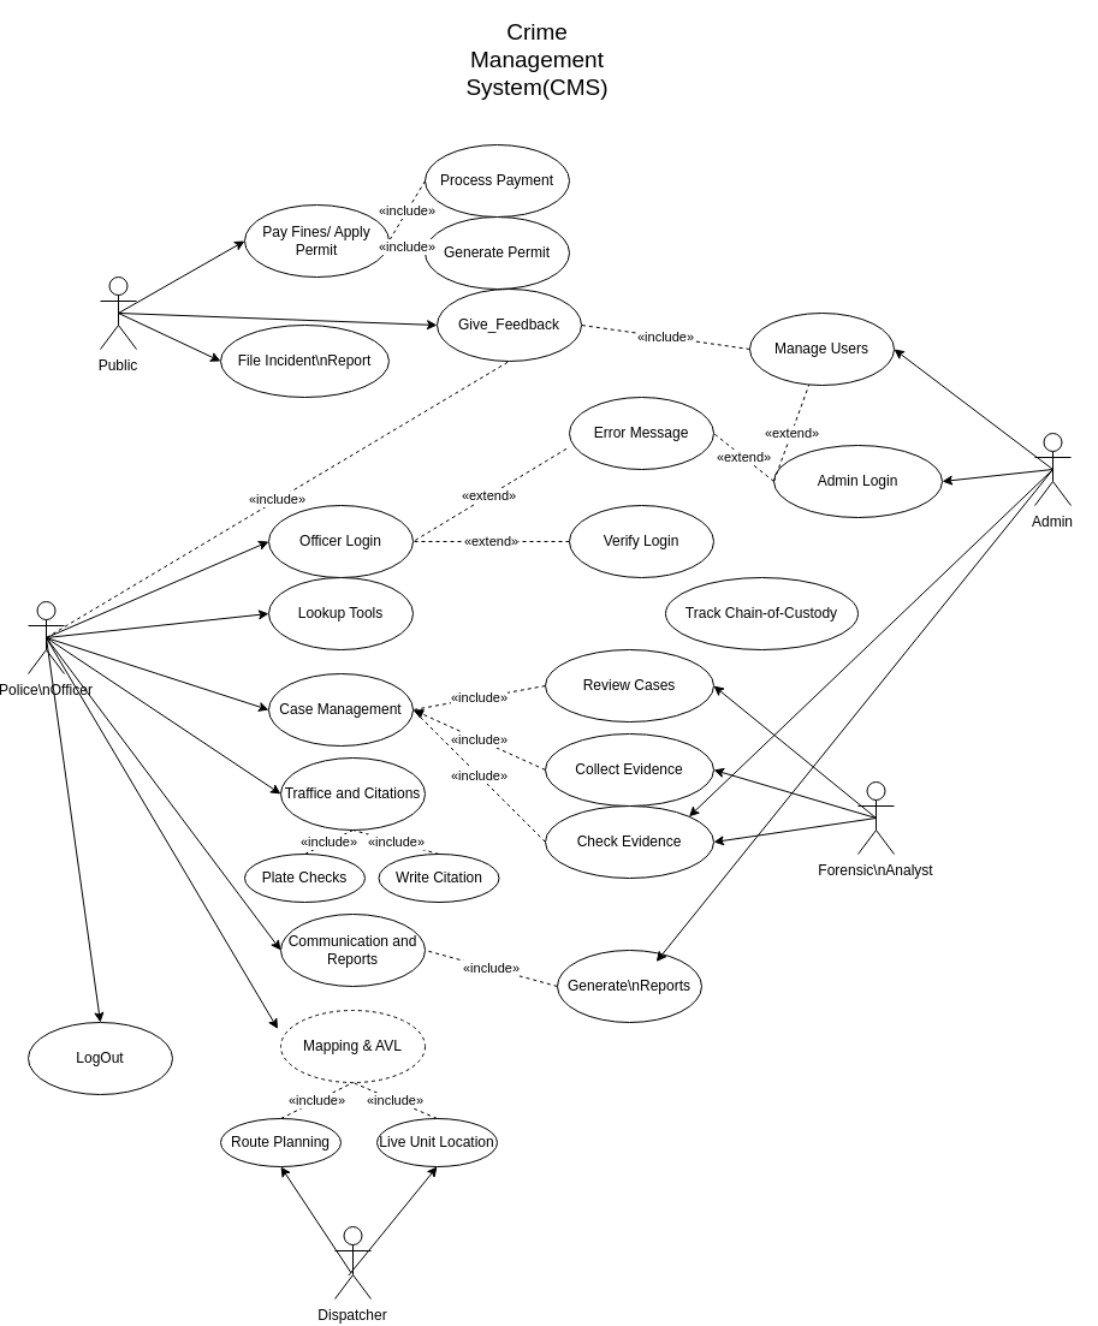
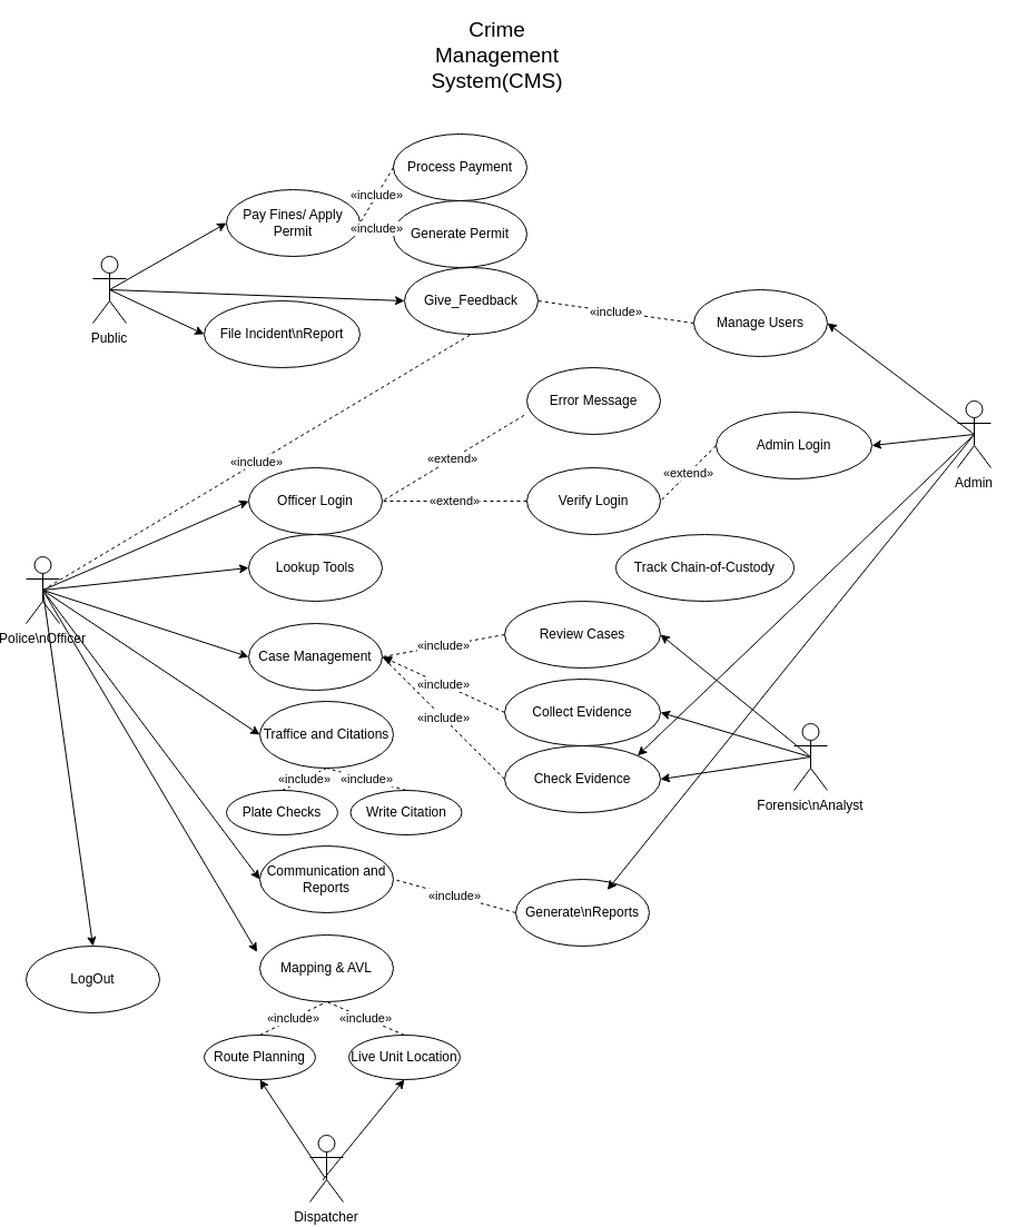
  <mxCell id="0" />
  <mxCell id="1" parent="0" />
  <mxCell id="2" value="Public" style="shape=umlActor;verticalLabelPosition=bottom;verticalAlign=top;" parent="1" vertex="1"><mxGeometry x="80" y="230" width="30" height="60" as="geometry" /></mxCell>
  <mxCell id="3" value="Police\nOfficer" style="shape=umlActor;verticalLabelPosition=bottom;verticalAlign=top;" parent="1" vertex="1"><mxGeometry x="20" y="500" width="30" height="60" as="geometry" /></mxCell>
  <mxCell id="4" value="Forensic\nAnalyst" style="shape=umlActor;verticalLabelPosition=bottom;verticalAlign=top;" parent="1" vertex="1"><mxGeometry x="710" y="650" width="30" height="60" as="geometry" /></mxCell>
  <mxCell id="5" value="Admin" style="shape=umlActor;verticalLabelPosition=bottom;verticalAlign=top;" parent="1" vertex="1"><mxGeometry x="857" y="360" width="30" height="60" as="geometry" /></mxCell>
  <mxCell id="6" value="File Incident\nReport" style="ellipse;whiteSpace=wrap;html=1;" parent="1" vertex="1"><mxGeometry x="180" y="270" width="140" height="60" as="geometry" /></mxCell>
  <mxCell id="7" value="Review Cases" style="ellipse;whiteSpace=wrap;html=1;" parent="1" vertex="1"><mxGeometry x="450" y="540" width="140" height="60" as="geometry" /></mxCell>
  <mxCell id="8" value="Track Chain-of-Custody" style="ellipse;whiteSpace=wrap;html=1;" parent="1" vertex="1"><mxGeometry x="550" y="480" width="160" height="60" as="geometry" /></mxCell>
  <mxCell id="9" value="Generate\nReports" style="ellipse;whiteSpace=wrap;html=1;" parent="1" vertex="1"><mxGeometry x="460" y="790" width="120" height="60" as="geometry" /></mxCell>
  <mxCell id="10" value="Give_Feedback" style="ellipse;whiteSpace=wrap;html=1;" parent="1" vertex="1"><mxGeometry x="360" y="240" width="120" height="60" as="geometry" /></mxCell>
  <mxCell id="11" value="&lt;font style=&quot;font-size: 19px;&quot;&gt;Crime Management System(CMS)&lt;/font&gt;" style="text;html=1;align=center;verticalAlign=middle;whiteSpace=wrap;rounded=0;" parent="1" vertex="1"><mxGeometry x="375" y="20" width="137" height="60" as="geometry" /></mxCell>
  <mxCell id="12" value="Officer Login" style="ellipse;whiteSpace=wrap;html=1;" parent="1" vertex="1"><mxGeometry x="220" y="420" width="120" height="60" as="geometry" /></mxCell>
  <mxCell id="13" value="Lookup Tools" style="ellipse;whiteSpace=wrap;html=1;" parent="1" vertex="1"><mxGeometry x="220" y="480" width="120" height="60" as="geometry" /></mxCell>
  <mxCell id="14" value="LogOut" style="ellipse;whiteSpace=wrap;html=1;" parent="1" vertex="1"><mxGeometry x="20" y="850" width="120" height="60" as="geometry" /></mxCell>
  <mxCell id="15" value="Pay Fines/ Apply Permit" style="ellipse;whiteSpace=wrap;html=1;" parent="1" vertex="1"><mxGeometry x="200" y="170" width="120" height="60" as="geometry" /></mxCell>
  <mxCell id="16" value="" style="endArrow=classic;html=1;rounded=0;exitX=0.5;exitY=0.5;exitDx=0;exitDy=0;exitPerimeter=0;entryX=0;entryY=0.5;entryDx=0;entryDy=0;" parent="1" source="2" target="15" edge="1"><mxGeometry width="50" height="50" relative="1" as="geometry"><mxPoint x="480" y="520" as="sourcePoint" /><mxPoint x="530" y="470" as="targetPoint" /></mxGeometry></mxCell>
  <mxCell id="17" value="" style="endArrow=classic;html=1;rounded=0;entryX=0;entryY=0.5;entryDx=0;entryDy=0;exitX=0.5;exitY=0.5;exitDx=0;exitDy=0;exitPerimeter=0;" parent="1" source="2" target="6" edge="1"><mxGeometry width="50" height="50" relative="1" as="geometry"><mxPoint x="100" y="260" as="sourcePoint" /><mxPoint x="270" y="220" as="targetPoint" /></mxGeometry></mxCell>
  <mxCell id="18" value="" style="endArrow=classic;html=1;rounded=0;entryX=0;entryY=0.5;entryDx=0;entryDy=0;exitX=0.5;exitY=0.5;exitDx=0;exitDy=0;exitPerimeter=0;" parent="1" source="2" target="10" edge="1"><mxGeometry width="50" height="50" relative="1" as="geometry"><mxPoint x="110" y="270" as="sourcePoint" /><mxPoint x="270" y="310" as="targetPoint" /></mxGeometry></mxCell>
  <mxCell id="19" value="" style="endArrow=classic;html=1;rounded=0;entryX=0;entryY=0.5;entryDx=0;entryDy=0;exitX=0.5;exitY=0.5;exitDx=0;exitDy=0;exitPerimeter=0;" parent="1" source="3" target="12" edge="1"><mxGeometry width="50" height="50" relative="1" as="geometry"><mxPoint x="120" y="280" as="sourcePoint" /><mxPoint x="280" y="320" as="targetPoint" /></mxGeometry></mxCell>
  <mxCell id="20" value="" style="endArrow=classic;html=1;rounded=0;entryX=0;entryY=0.5;entryDx=0;entryDy=0;exitX=0.5;exitY=0.5;exitDx=0;exitDy=0;exitPerimeter=0;" parent="1" source="3" target="13" edge="1"><mxGeometry width="50" height="50" relative="1" as="geometry"><mxPoint x="130" y="290" as="sourcePoint" /><mxPoint x="290" y="330" as="targetPoint" /></mxGeometry></mxCell>
  <mxCell id="21" value="" style="endArrow=classic;html=1;rounded=0;entryX=0.5;entryY=0;entryDx=0;entryDy=0;exitX=0.5;exitY=0.5;exitDx=0;exitDy=0;exitPerimeter=0;" parent="1" source="3" target="14" edge="1"><mxGeometry width="50" height="50" relative="1" as="geometry"><mxPoint x="140" y="300" as="sourcePoint" /><mxPoint x="300" y="340" as="targetPoint" /></mxGeometry></mxCell>
  <mxCell id="22" value="Case Management" style="ellipse;whiteSpace=wrap;html=1;" parent="1" vertex="1"><mxGeometry x="220" y="560" width="120" height="60" as="geometry" /></mxCell>
  <mxCell id="23" value="" style="endArrow=classic;html=1;rounded=0;entryX=0;entryY=0.5;entryDx=0;entryDy=0;exitX=0.5;exitY=0.5;exitDx=0;exitDy=0;exitPerimeter=0;" parent="1" source="3" target="22" edge="1"><mxGeometry width="50" height="50" relative="1" as="geometry"><mxPoint x="105" y="470" as="sourcePoint" /><mxPoint x="215" y="328" as="targetPoint" /></mxGeometry></mxCell>
  <mxCell id="24" value="«extend»" style="dashed=1;html=1;endArrow=none;entryX=1;entryY=0.5;entryDx=0;entryDy=0;exitX=-0.021;exitY=0.714;exitDx=0;exitDy=0;exitPerimeter=0;" parent="1" source="25" target="12" edge="1"><mxGeometry relative="1" as="geometry"><mxPoint x="390" y="340" as="sourcePoint" /><mxPoint x="800" y="280" as="targetPoint" /></mxGeometry></mxCell>
  <mxCell id="25" value="Error Message" style="ellipse;whiteSpace=wrap;html=1;" parent="1" vertex="1"><mxGeometry x="470" y="330" width="120" height="60" as="geometry" /></mxCell>
  <mxCell id="26" value="Verify Login" style="ellipse;whiteSpace=wrap;html=1;" parent="1" vertex="1"><mxGeometry x="470" y="420" width="120" height="60" as="geometry" /></mxCell>
  <mxCell id="27" value="«extend»" style="dashed=1;html=1;endArrow=none;entryX=1;entryY=0.5;entryDx=0;entryDy=0;exitX=0;exitY=0.5;exitDx=0;exitDy=0;" parent="1" source="26" target="12" edge="1"><mxGeometry relative="1" as="geometry"><mxPoint x="400" y="350" as="sourcePoint" /><mxPoint x="312" y="405" as="targetPoint" /></mxGeometry></mxCell>
  <mxCell id="28" value="Traffice and Citations" style="ellipse;whiteSpace=wrap;html=1;" parent="1" vertex="1"><mxGeometry x="230" y="630" width="120" height="60" as="geometry" /></mxCell>
- <mxCell id="29" value="Mapping &amp;amp; AVL" style="ellipse;whiteSpace=wrap;html=1;dashed=1;" parent="1" vertex="1"><mxGeometry x="230" y="840" width="120" height="60" as="geometry" /></mxCell>
+ <mxCell id="29" value="Mapping &amp;amp; AVL" style="ellipse;whiteSpace=wrap;html=1;" parent="1" vertex="1"><mxGeometry x="230" y="840" width="120" height="60" as="geometry" /></mxCell>
  <mxCell id="30" value="Communication and Reports" style="ellipse;whiteSpace=wrap;html=1;" parent="1" vertex="1"><mxGeometry x="230" y="760" width="120" height="60" as="geometry" /></mxCell>
  <mxCell id="31" value="" style="endArrow=classic;html=1;rounded=0;entryX=0;entryY=0.5;entryDx=0;entryDy=0;exitX=0.5;exitY=0.5;exitDx=0;exitDy=0;exitPerimeter=0;" parent="1" source="3" target="28" edge="1"><mxGeometry width="50" height="50" relative="1" as="geometry"><mxPoint x="105" y="470" as="sourcePoint" /><mxPoint x="195" y="590" as="targetPoint" /></mxGeometry></mxCell>
  <mxCell id="32" value="" style="endArrow=classic;html=1;rounded=0;entryX=-0.021;entryY=0.256;entryDx=0;entryDy=0;exitX=0.5;exitY=0.5;exitDx=0;exitDy=0;exitPerimeter=0;entryPerimeter=0;" parent="1" source="3" target="29" edge="1"><mxGeometry width="50" height="50" relative="1" as="geometry"><mxPoint x="115" y="480" as="sourcePoint" /><mxPoint x="205" y="600" as="targetPoint" /></mxGeometry></mxCell>
  <mxCell id="33" value="" style="endArrow=classic;html=1;rounded=0;entryX=0;entryY=0.5;entryDx=0;entryDy=0;exitX=0.5;exitY=0.5;exitDx=0;exitDy=0;exitPerimeter=0;" parent="1" source="3" target="30" edge="1"><mxGeometry width="50" height="50" relative="1" as="geometry"><mxPoint x="40" y="530" as="sourcePoint" /><mxPoint x="225" y="620" as="targetPoint" /></mxGeometry></mxCell>
  <mxCell id="34" value="«include»" style="dashed=1;html=1;endArrow=none;entryX=1;entryY=0.5;entryDx=0;entryDy=0;exitX=0;exitY=0.5;exitDx=0;exitDy=0;" parent="1" source="40" target="22" edge="1"><mxGeometry relative="1" as="geometry"><mxPoint x="430" y="450" as="sourcePoint" /><mxPoint x="360" y="410" as="targetPoint" /></mxGeometry></mxCell>
  <mxCell id="35" value="" style="endArrow=classic;html=1;rounded=0;exitX=0.5;exitY=0.5;exitDx=0;exitDy=0;exitPerimeter=0;entryX=1;entryY=0.5;entryDx=0;entryDy=0;" parent="1" source="4" target="40" edge="1"><mxGeometry width="50" height="50" relative="1" as="geometry"><mxPoint x="668.5" y="745" as="sourcePoint" /><mxPoint x="470" y="680" as="targetPoint" /></mxGeometry></mxCell>
  <mxCell id="36" value="" style="endArrow=classic;html=1;rounded=0;entryX=0.686;entryY=0.158;entryDx=0;entryDy=0;exitX=0.5;exitY=0.5;exitDx=0;exitDy=0;exitPerimeter=0;entryPerimeter=0;" parent="1" source="5" target="9" edge="1"><mxGeometry width="50" height="50" relative="1" as="geometry"><mxPoint x="75" y="570" as="sourcePoint" /><mxPoint x="270" y="540" as="targetPoint" /></mxGeometry></mxCell>
  <mxCell id="37" value="«include»" style="dashed=1;html=1;endArrow=none;entryX=1;entryY=0.5;entryDx=0;entryDy=0;exitX=0;exitY=0.5;exitDx=0;exitDy=0;" parent="1" source="9" target="30" edge="1"><mxGeometry relative="1" as="geometry"><mxPoint x="560" y="760" as="sourcePoint" /><mxPoint x="400" y="650" as="targetPoint" /></mxGeometry></mxCell>
  <mxCell id="38" value="«include»" style="dashed=1;html=1;endArrow=none;entryX=1;entryY=0.5;entryDx=0;entryDy=0;exitX=0;exitY=0.5;exitDx=0;exitDy=0;" parent="1" source="7" target="22" edge="1"><mxGeometry relative="1" as="geometry"><mxPoint x="480" y="560" as="sourcePoint" /><mxPoint x="360" y="590" as="targetPoint" /></mxGeometry></mxCell>
  <mxCell id="39" value="" style="endArrow=classic;html=1;rounded=0;exitX=0.5;exitY=0.5;exitDx=0;exitDy=0;exitPerimeter=0;entryX=1;entryY=0;entryDx=0;entryDy=0;" parent="1" source="5" target="40" edge="1"><mxGeometry width="50" height="50" relative="1" as="geometry"><mxPoint x="585" y="980" as="sourcePoint" /><mxPoint x="540" y="530" as="targetPoint" /></mxGeometry></mxCell>
  <mxCell id="40" value="Check Evidence" style="ellipse;whiteSpace=wrap;html=1;" parent="1" vertex="1"><mxGeometry x="450" y="670" width="140" height="60" as="geometry" /></mxCell>
  <mxCell id="41" value="Admin Login" style="ellipse;whiteSpace=wrap;html=1;" parent="1" vertex="1"><mxGeometry x="640" y="370" width="140" height="60" as="geometry" /></mxCell>
  <mxCell id="42" value="" style="endArrow=classic;html=1;rounded=0;exitX=0.5;exitY=0.5;exitDx=0;exitDy=0;exitPerimeter=0;entryX=1;entryY=0.5;entryDx=0;entryDy=0;" parent="1" source="5" target="41" edge="1"><mxGeometry width="50" height="50" relative="1" as="geometry"><mxPoint x="765" y="470" as="sourcePoint" /><mxPoint x="580" y="619" as="targetPoint" /></mxGeometry></mxCell>
- <mxCell id="43" value="«extend»" style="dashed=1;html=1;endArrow=none;exitX=0;exitY=0.5;exitDx=0;exitDy=0;" parent="1" source="41" target="59" edge="1"><mxGeometry relative="1" as="geometry"><mxPoint x="480" y="530" as="sourcePoint" /><mxPoint x="360" y="590" as="targetPoint" /></mxGeometry></mxCell>
- <mxCell id="44" value="«extend»" style="dashed=1;html=1;endArrow=none;entryX=1;entryY=0.5;entryDx=0;entryDy=0;exitX=0;exitY=0.5;exitDx=0;exitDy=0;" parent="1" source="41" target="25" edge="1"><mxGeometry relative="1" as="geometry"><mxPoint x="610" y="410" as="sourcePoint" /><mxPoint x="550" y="450" as="targetPoint" /></mxGeometry></mxCell>
+ <mxCell id="43" value="«extend»" style="dashed=1;html=1;endArrow=none;entryX=1;entryY=0.5;entryDx=0;entryDy=0;exitX=0;exitY=0.5;exitDx=0;exitDy=0;" parent="1" source="41" target="26" edge="1"><mxGeometry relative="1" as="geometry"><mxPoint x="480" y="530" as="sourcePoint" /><mxPoint x="360" y="590" as="targetPoint" /></mxGeometry></mxCell>
  <mxCell id="45" value="Write Citation" style="ellipse;whiteSpace=wrap;html=1;" parent="1" vertex="1"><mxGeometry x="311.5" y="710" width="100" height="40" as="geometry" /></mxCell>
  <mxCell id="46" value="Route Planning" style="ellipse;whiteSpace=wrap;html=1;" parent="1" vertex="1"><mxGeometry x="180" y="930" width="100" height="40" as="geometry" /></mxCell>
  <mxCell id="47" value="«include»" style="dashed=1;html=1;endArrow=none;entryX=0.5;entryY=1;entryDx=0;entryDy=0;exitX=0.5;exitY=0;exitDx=0;exitDy=0;" parent="1" source="45" target="28" edge="1"><mxGeometry relative="1" as="geometry"><mxPoint x="470" y="640" as="sourcePoint" /><mxPoint x="360" y="590" as="targetPoint" /></mxGeometry></mxCell>
  <mxCell id="48" value="«include»" style="dashed=1;html=1;endArrow=none;exitX=0.5;exitY=0;exitDx=0;exitDy=0;entryX=0.5;entryY=1;entryDx=0;entryDy=0;" parent="1" source="46" target="29" edge="1"><mxGeometry relative="1" as="geometry"><mxPoint x="480" y="650" as="sourcePoint" /><mxPoint x="340" y="740" as="targetPoint" /></mxGeometry></mxCell>
  <mxCell id="49" value="Plate Checks" style="ellipse;whiteSpace=wrap;html=1;" parent="1" vertex="1"><mxGeometry x="200" y="710" width="100" height="40" as="geometry" /></mxCell>
  <mxCell id="50" value="Live Unit Location" style="ellipse;whiteSpace=wrap;html=1;" parent="1" vertex="1"><mxGeometry x="310" y="930" width="100" height="40" as="geometry" /></mxCell>
  <mxCell id="51" value="«include»" style="dashed=1;html=1;endArrow=none;entryX=0.5;entryY=1;entryDx=0;entryDy=0;exitX=0.5;exitY=0;exitDx=0;exitDy=0;" parent="1" source="49" target="28" edge="1"><mxGeometry relative="1" as="geometry"><mxPoint x="372" y="720" as="sourcePoint" /><mxPoint x="300" y="700" as="targetPoint" /></mxGeometry></mxCell>
  <mxCell id="52" value="«include»" style="dashed=1;html=1;endArrow=none;exitX=0.5;exitY=0;exitDx=0;exitDy=0;entryX=0.5;entryY=1;entryDx=0;entryDy=0;" parent="1" source="50" target="29" edge="1"><mxGeometry relative="1" as="geometry"><mxPoint x="390" y="820" as="sourcePoint" /><mxPoint x="350" y="800" as="targetPoint" /></mxGeometry></mxCell>
  <mxCell id="53" value="Dispatcher" style="shape=umlActor;verticalLabelPosition=bottom;verticalAlign=top;" parent="1" vertex="1"><mxGeometry x="275" y="1020" width="30" height="60" as="geometry" /></mxCell>
  <mxCell id="54" value="" style="endArrow=classic;html=1;rounded=0;exitX=0.45;exitY=0.639;exitDx=0;exitDy=0;exitPerimeter=0;entryX=0.5;entryY=1;entryDx=0;entryDy=0;" parent="1" source="53" target="46" edge="1"><mxGeometry width="50" height="50" relative="1" as="geometry"><mxPoint x="675" y="850" as="sourcePoint" /><mxPoint x="540" y="700" as="targetPoint" /></mxGeometry></mxCell>
  <mxCell id="55" value="" style="endArrow=classic;html=1;rounded=0;exitX=0.38;exitY=0.674;exitDx=0;exitDy=0;exitPerimeter=0;entryX=0.5;entryY=1;entryDx=0;entryDy=0;" parent="1" source="53" target="50" edge="1"><mxGeometry width="50" height="50" relative="1" as="geometry"><mxPoint x="685" y="860" as="sourcePoint" /><mxPoint x="550" y="710" as="targetPoint" /></mxGeometry></mxCell>
  <mxCell id="56" value="«include»" style="dashed=1;html=1;endArrow=none;entryX=1;entryY=0.5;entryDx=0;entryDy=0;exitX=0;exitY=0.5;exitDx=0;exitDy=0;" parent="1" source="59" target="10" edge="1"><mxGeometry relative="1" as="geometry"><mxPoint x="650" y="410" as="sourcePoint" /><mxPoint x="600" y="370" as="targetPoint" /></mxGeometry></mxCell>
  <mxCell id="57" value="«include»" style="dashed=1;html=1;endArrow=none;entryX=0.5;entryY=1;entryDx=0;entryDy=0;exitX=0.5;exitY=0.5;exitDx=0;exitDy=0;exitPerimeter=0;" parent="1" source="3" target="10" edge="1"><mxGeometry relative="1" as="geometry"><mxPoint x="880" y="409" as="sourcePoint" /><mxPoint x="514" y="270" as="targetPoint" /></mxGeometry></mxCell>
  <mxCell id="58" value="" style="endArrow=classic;html=1;rounded=0;exitX=0.5;exitY=0.5;exitDx=0;exitDy=0;exitPerimeter=0;entryX=1;entryY=0.5;entryDx=0;entryDy=0;" parent="1" source="5" target="59" edge="1"><mxGeometry width="50" height="50" relative="1" as="geometry"><mxPoint x="872" y="390" as="sourcePoint" /><mxPoint x="590" y="570" as="targetPoint" /></mxGeometry></mxCell>
  <mxCell id="59" value="Manage Users" style="ellipse;whiteSpace=wrap;html=1;" parent="1" vertex="1"><mxGeometry x="620" y="260" width="120" height="60" as="geometry" /></mxCell>
  <mxCell id="60" value="Collect Evidence" style="ellipse;whiteSpace=wrap;html=1;" parent="1" vertex="1"><mxGeometry x="450" y="610" width="140" height="60" as="geometry" /></mxCell>
  <mxCell id="61" value="«include»" style="dashed=1;html=1;endArrow=block;entryX=1;entryY=0.5;entryDx=0;entryDy=0;exitX=0;exitY=0.5;exitDx=0;exitDy=0;" parent="1" source="60" target="22" edge="1"><mxGeometry relative="1" as="geometry"><mxPoint x="460" y="580" as="sourcePoint" /><mxPoint x="350" y="600" as="targetPoint" /></mxGeometry></mxCell>
  <mxCell id="62" value="" style="endArrow=classic;html=1;rounded=0;exitX=0.5;exitY=0.5;exitDx=0;exitDy=0;exitPerimeter=0;entryX=1;entryY=0.5;entryDx=0;entryDy=0;" parent="1" source="4" target="60" edge="1"><mxGeometry width="50" height="50" relative="1" as="geometry"><mxPoint x="735" y="690" as="sourcePoint" /><mxPoint x="600" y="710" as="targetPoint" /></mxGeometry></mxCell>
  <mxCell id="63" value="" style="endArrow=classic;html=1;rounded=0;exitX=0.5;exitY=0.5;exitDx=0;exitDy=0;exitPerimeter=0;entryX=1;entryY=0.5;entryDx=0;entryDy=0;" parent="1" source="4" target="7" edge="1"><mxGeometry width="50" height="50" relative="1" as="geometry"><mxPoint x="735" y="690" as="sourcePoint" /><mxPoint x="600" y="650" as="targetPoint" /></mxGeometry></mxCell>
  <mxCell id="64" value="Process Payment" style="ellipse;whiteSpace=wrap;html=1;" vertex="1" parent="1"><mxGeometry x="350" y="120" width="120" height="60" as="geometry" /></mxCell>
  <mxCell id="65" value="Generate Permit" style="ellipse;whiteSpace=wrap;html=1;" vertex="1" parent="1"><mxGeometry x="350" y="180" width="120" height="60" as="geometry" /></mxCell>
  <mxCell id="66" value="«include»" style="dashed=1;html=1;endArrow=none;entryX=1;entryY=0.5;entryDx=0;entryDy=0;exitX=0;exitY=0.5;exitDx=0;exitDy=0;" edge="1" parent="1" source="64" target="15"><mxGeometry relative="1" as="geometry"><mxPoint x="630" y="300" as="sourcePoint" /><mxPoint x="490" y="280" as="targetPoint" /></mxGeometry></mxCell>
  <mxCell id="67" value="«include»" style="dashed=1;html=1;endArrow=none;entryX=1;entryY=0.5;entryDx=0;entryDy=0;exitX=0;exitY=0.5;exitDx=0;exitDy=0;" edge="1" parent="1" source="65" target="15"><mxGeometry relative="1" as="geometry"><mxPoint x="640" y="310" as="sourcePoint" /><mxPoint x="500" y="290" as="targetPoint" /></mxGeometry></mxCell>
